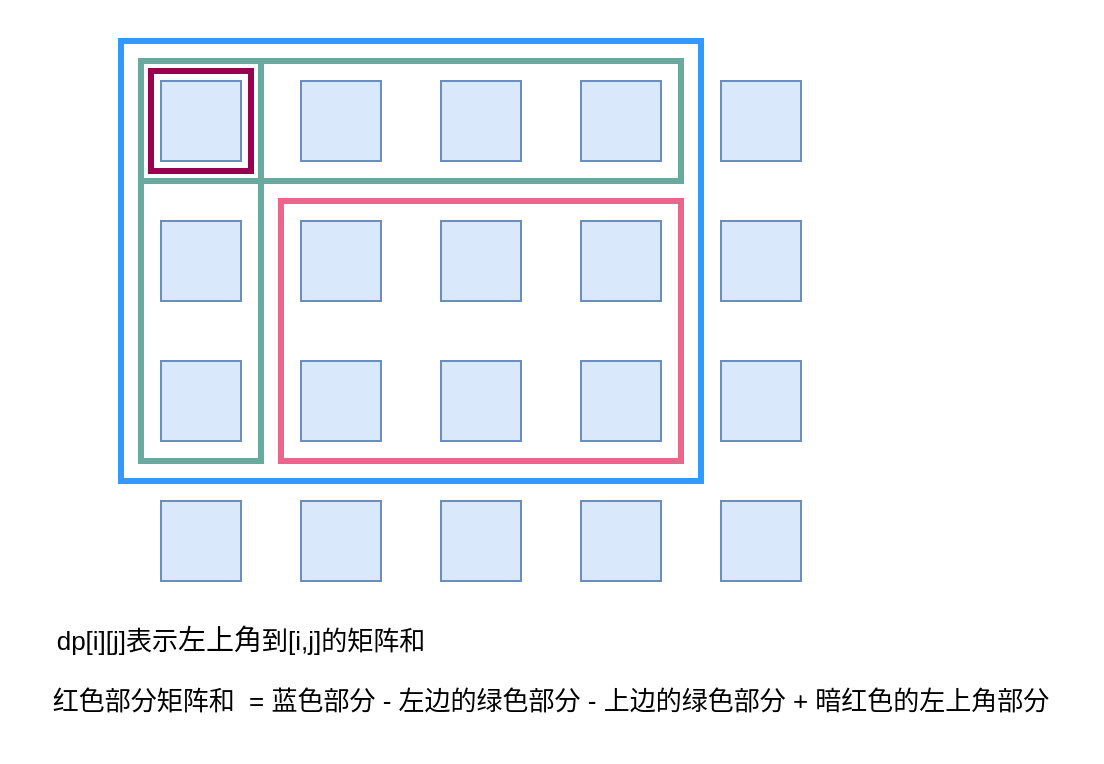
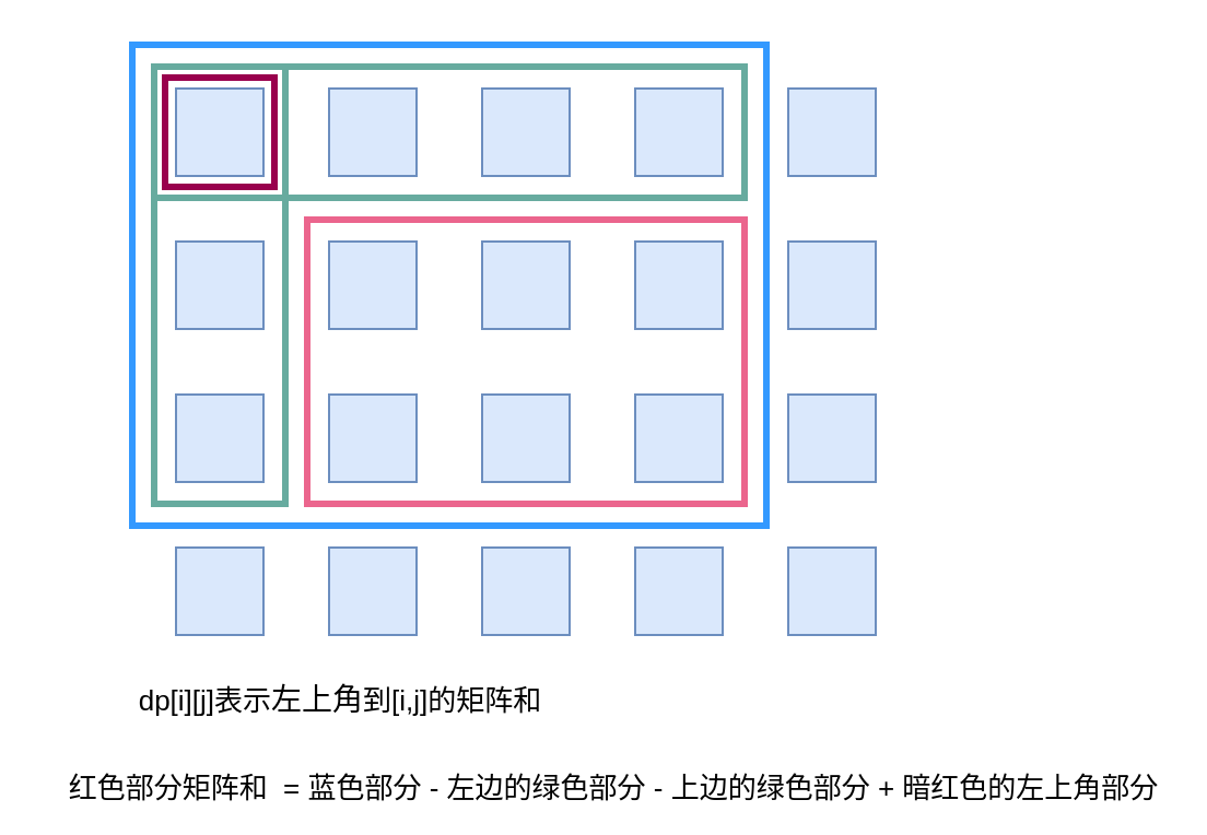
  <mxCell id="0" />
  <mxCell id="1" parent="0" />
  <mxCell id="2" value="" style="whiteSpace=wrap;html=1;aspect=fixed;strokeColor=#6c8ebf;strokeWidth=1;fillColor=#dae8fc;" vertex="1" parent="1"><mxGeometry x="80" y="40" width="40" height="40" as="geometry" /></mxCell>
  <mxCell id="3" value="" style="whiteSpace=wrap;html=1;aspect=fixed;strokeColor=#6c8ebf;strokeWidth=1;fillColor=#dae8fc;" vertex="1" parent="1"><mxGeometry x="150" y="40" width="40" height="40" as="geometry" /></mxCell>
  <mxCell id="4" value="" style="whiteSpace=wrap;html=1;aspect=fixed;strokeColor=#6c8ebf;strokeWidth=1;fillColor=#dae8fc;" vertex="1" parent="1"><mxGeometry x="290" y="40" width="40" height="40" as="geometry" /></mxCell>
  <mxCell id="5" value="" style="whiteSpace=wrap;html=1;aspect=fixed;strokeColor=#6c8ebf;strokeWidth=1;fillColor=#dae8fc;" vertex="1" parent="1"><mxGeometry x="220" y="40" width="40" height="40" as="geometry" /></mxCell>
  <mxCell id="6" value="" style="whiteSpace=wrap;html=1;aspect=fixed;strokeColor=#6c8ebf;strokeWidth=1;fillColor=#dae8fc;" vertex="1" parent="1"><mxGeometry x="360" y="40" width="40" height="40" as="geometry" /></mxCell>
  <mxCell id="7" value="" style="whiteSpace=wrap;html=1;aspect=fixed;strokeColor=#6c8ebf;strokeWidth=1;fillColor=#dae8fc;" vertex="1" parent="1"><mxGeometry x="80" y="110" width="40" height="40" as="geometry" /></mxCell>
  <mxCell id="8" value="" style="whiteSpace=wrap;html=1;aspect=fixed;strokeColor=#6c8ebf;strokeWidth=1;fillColor=#dae8fc;" vertex="1" parent="1"><mxGeometry x="150" y="110" width="40" height="40" as="geometry" /></mxCell>
  <mxCell id="9" value="" style="whiteSpace=wrap;html=1;aspect=fixed;strokeColor=#6c8ebf;strokeWidth=1;fillColor=#dae8fc;" vertex="1" parent="1"><mxGeometry x="290" y="110" width="40" height="40" as="geometry" /></mxCell>
  <mxCell id="10" value="" style="whiteSpace=wrap;html=1;aspect=fixed;strokeColor=#6c8ebf;strokeWidth=1;fillColor=#dae8fc;" vertex="1" parent="1"><mxGeometry x="220" y="110" width="40" height="40" as="geometry" /></mxCell>
  <mxCell id="11" value="" style="whiteSpace=wrap;html=1;aspect=fixed;strokeColor=#6c8ebf;strokeWidth=1;fillColor=#dae8fc;" vertex="1" parent="1"><mxGeometry x="360" y="110" width="40" height="40" as="geometry" /></mxCell>
  <mxCell id="12" value="" style="whiteSpace=wrap;html=1;aspect=fixed;strokeColor=#6c8ebf;strokeWidth=1;fillColor=#dae8fc;" vertex="1" parent="1"><mxGeometry x="80" y="180" width="40" height="40" as="geometry" /></mxCell>
  <mxCell id="13" value="" style="whiteSpace=wrap;html=1;aspect=fixed;strokeColor=#6c8ebf;strokeWidth=1;fillColor=#dae8fc;" vertex="1" parent="1"><mxGeometry x="150" y="180" width="40" height="40" as="geometry" /></mxCell>
  <mxCell id="14" value="" style="whiteSpace=wrap;html=1;aspect=fixed;strokeColor=#6c8ebf;strokeWidth=1;fillColor=#dae8fc;" vertex="1" parent="1"><mxGeometry x="290" y="180" width="40" height="40" as="geometry" /></mxCell>
  <mxCell id="15" value="" style="whiteSpace=wrap;html=1;aspect=fixed;strokeColor=#6c8ebf;strokeWidth=1;fillColor=#dae8fc;" vertex="1" parent="1"><mxGeometry x="220" y="180" width="40" height="40" as="geometry" /></mxCell>
  <mxCell id="16" value="" style="whiteSpace=wrap;html=1;aspect=fixed;strokeColor=#6c8ebf;strokeWidth=1;fillColor=#dae8fc;" vertex="1" parent="1"><mxGeometry x="360" y="180" width="40" height="40" as="geometry" /></mxCell>
  <mxCell id="17" value="" style="whiteSpace=wrap;html=1;aspect=fixed;strokeColor=#6c8ebf;strokeWidth=1;fillColor=#dae8fc;" vertex="1" parent="1"><mxGeometry x="80" y="250" width="40" height="40" as="geometry" /></mxCell>
  <mxCell id="18" value="" style="whiteSpace=wrap;html=1;aspect=fixed;strokeColor=#6c8ebf;strokeWidth=1;fillColor=#dae8fc;" vertex="1" parent="1"><mxGeometry x="150" y="250" width="40" height="40" as="geometry" /></mxCell>
  <mxCell id="19" value="" style="whiteSpace=wrap;html=1;aspect=fixed;strokeColor=#6c8ebf;strokeWidth=1;fillColor=#dae8fc;" vertex="1" parent="1"><mxGeometry x="290" y="250" width="40" height="40" as="geometry" /></mxCell>
  <mxCell id="20" value="" style="whiteSpace=wrap;html=1;aspect=fixed;strokeColor=#6c8ebf;strokeWidth=1;fillColor=#dae8fc;" vertex="1" parent="1"><mxGeometry x="220" y="250" width="40" height="40" as="geometry" /></mxCell>
  <mxCell id="21" value="" style="whiteSpace=wrap;html=1;aspect=fixed;strokeColor=#6c8ebf;strokeWidth=1;fillColor=#dae8fc;" vertex="1" parent="1"><mxGeometry x="360" y="250" width="40" height="40" as="geometry" /></mxCell>
  <mxCell id="22" value="" style="rounded=0;whiteSpace=wrap;html=1;strokeColor=#EB658D;strokeWidth=3;fillColor=none;" vertex="1" parent="1"><mxGeometry x="140" y="100" width="200" height="130" as="geometry" /></mxCell>
  <mxCell id="23" value="" style="rounded=0;whiteSpace=wrap;html=1;strokeColor=#3399FF;strokeWidth=3;fillColor=none;" vertex="1" parent="1"><mxGeometry x="60" y="20" width="290" height="220" as="geometry" /></mxCell>
  <mxCell id="24" value="" style="rounded=0;whiteSpace=wrap;html=1;strokeColor=#67AB9F;strokeWidth=3;fillColor=none;" vertex="1" parent="1"><mxGeometry x="70" y="30" width="60" height="200" as="geometry" /></mxCell>
  <mxCell id="25" value="" style="rounded=0;whiteSpace=wrap;html=1;strokeColor=#67AB9F;strokeWidth=3;fillColor=none;" vertex="1" parent="1"><mxGeometry x="70" y="30" width="270" height="60" as="geometry" /></mxCell>
  <mxCell id="26" value="" style="whiteSpace=wrap;html=1;aspect=fixed;strokeColor=#99004D;strokeWidth=3;fillColor=none;" vertex="1" parent="1"><mxGeometry x="75" y="35" width="50" height="50" as="geometry" /></mxCell>
- <mxCell id="27" value="红色部分矩阵和&amp;nbsp; = 蓝色部分 - 左边的绿色部分 - 上边的绿色部分 + 暗红色的左上角部分" style="text;html=1;resizable=0;autosize=1;align=center;verticalAlign=middle;points=[];fillColor=none;strokeColor=none;rounded=0;strokeWidth=2;fontSize=13;" vertex="1" parent="1"><mxGeometry x="20" y="340" width="510" height="20" as="geometry" /></mxCell>
- <mxCell id="28" value="dp[i][j]表示&lt;font style=&quot;font-size: 14px&quot;&gt;左上角&lt;/font&gt;到[i,j]的矩阵和" style="text;html=1;resizable=0;autosize=1;align=center;verticalAlign=middle;points=[];fillColor=none;strokeColor=none;rounded=0;fontSize=13;" vertex="1" parent="1"><mxGeometry x="20" y="310" width="200" height="20" as="geometry" /></mxCell>
+ <mxCell id="27" value="红色部分矩阵和&amp;nbsp; = 蓝色部分 - 左边的绿色部分 - 上边的绿色部分 + 暗红色的左上角部分" style="text;html=1;resizable=0;autosize=1;align=center;verticalAlign=middle;points=[];fillColor=none;strokeColor=none;rounded=0;strokeWidth=2;fontSize=13;" vertex="1" parent="1"><mxGeometry x="25" y="350" width="510" height="20" as="geometry" /></mxCell>
+ <mxCell id="28" value="dp[i][j]表示&lt;font style=&quot;font-size: 14px&quot;&gt;左上角&lt;/font&gt;到[i,j]的矩阵和" style="text;html=1;resizable=0;autosize=1;align=center;verticalAlign=middle;points=[];fillColor=none;strokeColor=none;rounded=0;fontSize=13;" vertex="1" parent="1"><mxGeometry x="55" y="310" width="200" height="20" as="geometry" /></mxCell>
